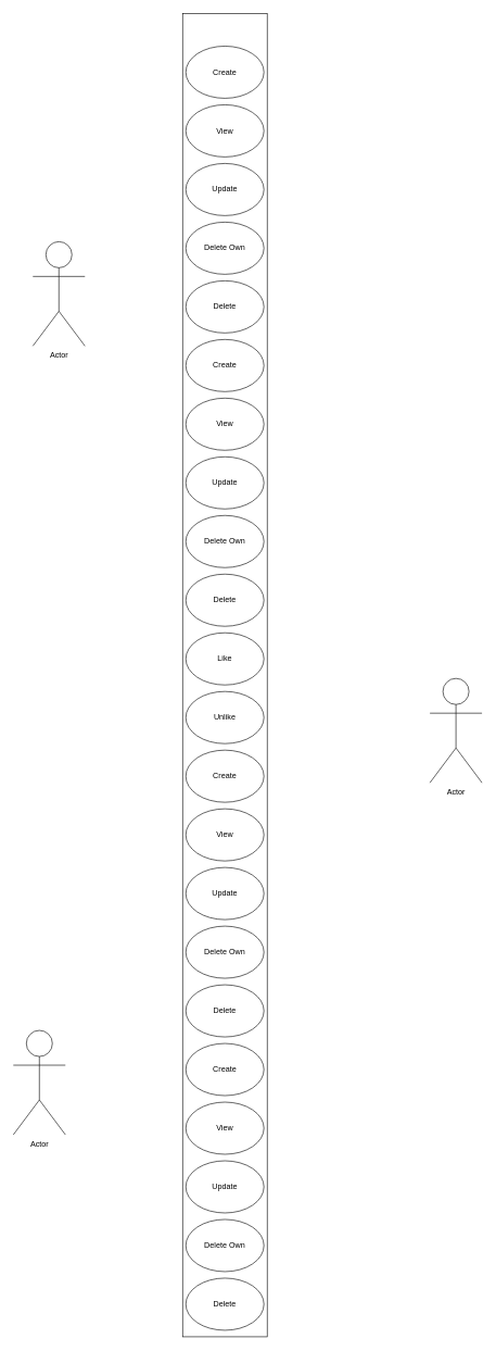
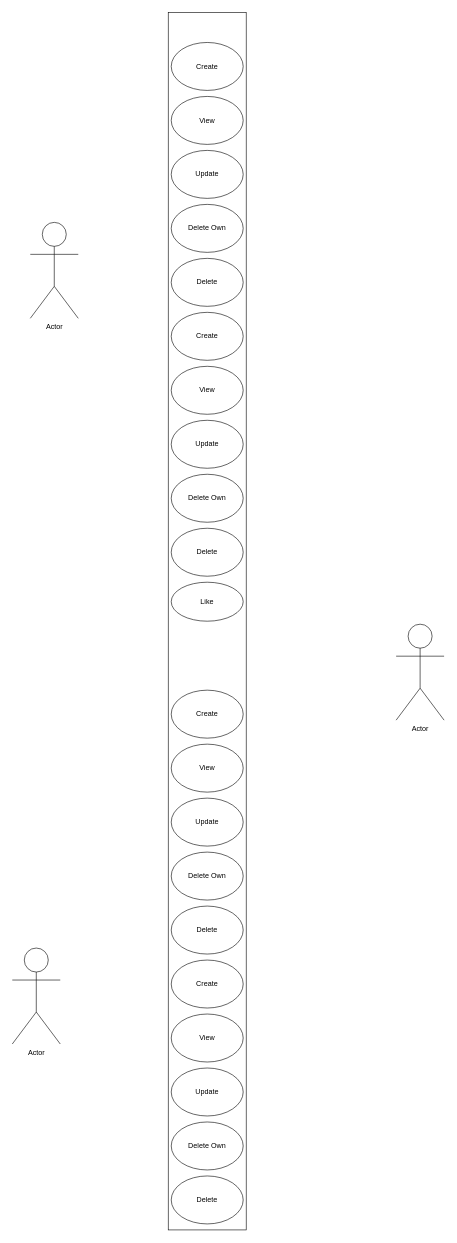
  <mxCell id="0" />
  <mxCell id="1" parent="0" />
  <mxCell id="2" value="" style="rounded=0;whiteSpace=wrap;html=1;" vertex="1" parent="1"><mxGeometry x="280" width="130" height="2030" as="geometry" y="20" /></mxCell>
  <mxCell id="3" value="Create" style="ellipse;whiteSpace=wrap;html=1;" vertex="1" parent="1"><mxGeometry x="285" y="70" width="120" height="80" as="geometry" /></mxCell>
  <mxCell id="4" value="View" style="ellipse;whiteSpace=wrap;html=1;" vertex="1" parent="1"><mxGeometry x="285" y="160" width="120" height="80" as="geometry" /></mxCell>
  <mxCell id="5" value="Update" style="ellipse;whiteSpace=wrap;html=1;" vertex="1" parent="1"><mxGeometry x="285" y="250" width="120" height="80" as="geometry" /></mxCell>
  <mxCell id="6" value="Delete Own" style="ellipse;whiteSpace=wrap;html=1;" vertex="1" parent="1"><mxGeometry x="285" y="340" width="120" height="80" as="geometry" /></mxCell>
  <mxCell id="7" value="Delete" style="ellipse;whiteSpace=wrap;html=1;" vertex="1" parent="1"><mxGeometry x="285" y="430" width="120" height="80" as="geometry" /></mxCell>
  <mxCell id="8" value="Create" style="ellipse;whiteSpace=wrap;html=1;" vertex="1" parent="1"><mxGeometry x="285" y="520" width="120" height="80" as="geometry" /></mxCell>
  <mxCell id="9" value="View" style="ellipse;whiteSpace=wrap;html=1;" vertex="1" parent="1"><mxGeometry x="285" y="610" width="120" height="80" as="geometry" /></mxCell>
  <mxCell id="10" value="Update" style="ellipse;whiteSpace=wrap;html=1;" vertex="1" parent="1"><mxGeometry x="285" y="700" width="120" height="80" as="geometry" /></mxCell>
  <mxCell id="11" value="Delete Own" style="ellipse;whiteSpace=wrap;html=1;" vertex="1" parent="1"><mxGeometry x="285" y="790" width="120" height="80" as="geometry" /></mxCell>
  <mxCell id="12" value="Delete" style="ellipse;whiteSpace=wrap;html=1;" vertex="1" parent="1"><mxGeometry x="285" y="880" width="120" height="80" as="geometry" /></mxCell>
- <mxCell id="13" value="Like" style="ellipse;whiteSpace=wrap;html=1;" vertex="1" parent="1"><mxGeometry x="285" y="970" width="120" height="80" as="geometry" /></mxCell>
- <mxCell id="14" value="Unlike" style="ellipse;whiteSpace=wrap;html=1;" vertex="1" parent="1"><mxGeometry x="285" y="1060" width="120" height="80" as="geometry" /></mxCell>
+ <mxCell id="13" value="Like" style="ellipse;whiteSpace=wrap;html=1;" vertex="1" parent="1"><mxGeometry x="285" y="970" width="120" height="65" as="geometry" /></mxCell>
  <mxCell id="15" value="Create" style="ellipse;whiteSpace=wrap;html=1;" vertex="1" parent="1"><mxGeometry x="285" y="1150" width="120" height="80" as="geometry" /></mxCell>
  <mxCell id="16" value="View" style="ellipse;whiteSpace=wrap;html=1;" vertex="1" parent="1"><mxGeometry x="285" y="1240" width="120" height="80" as="geometry" /></mxCell>
  <mxCell id="17" value="Update" style="ellipse;whiteSpace=wrap;html=1;" vertex="1" parent="1"><mxGeometry x="285" y="1330" width="120" height="80" as="geometry" /></mxCell>
  <mxCell id="18" value="Delete Own" style="ellipse;whiteSpace=wrap;html=1;" vertex="1" parent="1"><mxGeometry x="285" y="1420" width="120" height="80" as="geometry" /></mxCell>
  <mxCell id="19" value="Delete" style="ellipse;whiteSpace=wrap;html=1;" vertex="1" parent="1"><mxGeometry x="285" y="1510" width="120" height="80" as="geometry" /></mxCell>
  <mxCell id="20" value="Create" style="ellipse;whiteSpace=wrap;html=1;" vertex="1" parent="1"><mxGeometry x="285" y="1600" width="120" height="80" as="geometry" /></mxCell>
  <mxCell id="21" value="View" style="ellipse;whiteSpace=wrap;html=1;" vertex="1" parent="1"><mxGeometry x="285" y="1690" width="120" height="80" as="geometry" /></mxCell>
  <mxCell id="22" value="Update" style="ellipse;whiteSpace=wrap;html=1;" vertex="1" parent="1"><mxGeometry x="285" y="1780" width="120" height="80" as="geometry" /></mxCell>
  <mxCell id="23" value="Delete Own" style="ellipse;whiteSpace=wrap;html=1;" vertex="1" parent="1"><mxGeometry x="285" y="1870" width="120" height="80" as="geometry" /></mxCell>
  <mxCell id="24" value="Delete" style="ellipse;whiteSpace=wrap;html=1;" vertex="1" parent="1"><mxGeometry x="285" y="1960" width="120" height="80" as="geometry" /></mxCell>
  <mxCell id="25" value="Actor" style="shape=umlActor;verticalLabelPosition=bottom;verticalAlign=top;html=1;outlineConnect=0;" vertex="1" parent="1"><mxGeometry x="50" y="370" width="80" height="160" as="geometry" /></mxCell>
  <mxCell id="26" value="Actor" style="shape=umlActor;verticalLabelPosition=bottom;verticalAlign=top;html=1;outlineConnect=0;" vertex="1" parent="1"><mxGeometry x="20" y="1580" width="80" height="160" as="geometry" /></mxCell>
  <mxCell id="27" value="Actor" style="shape=umlActor;verticalLabelPosition=bottom;verticalAlign=top;html=1;outlineConnect=0;" vertex="1" parent="1"><mxGeometry x="660" y="1040" width="80" height="160" as="geometry" /></mxCell>
